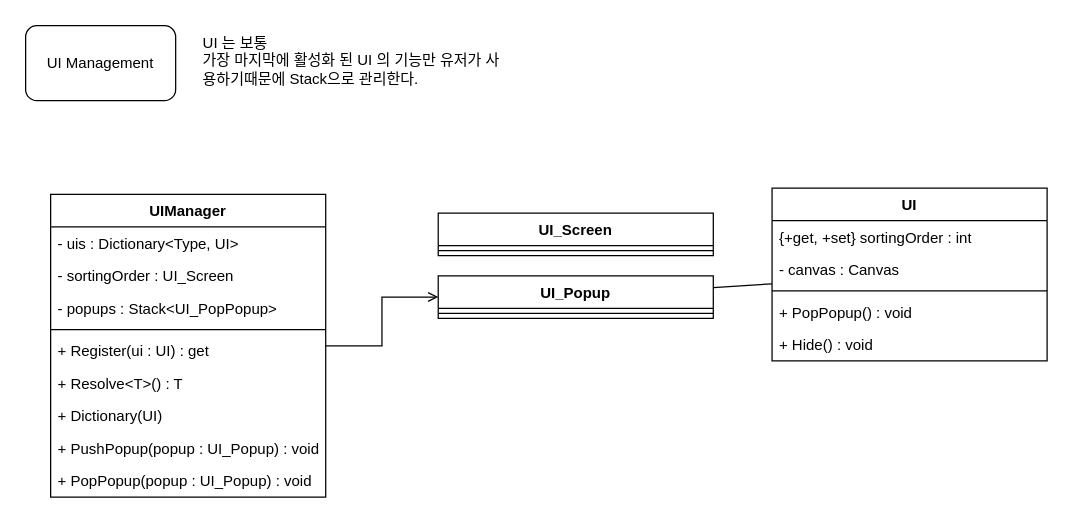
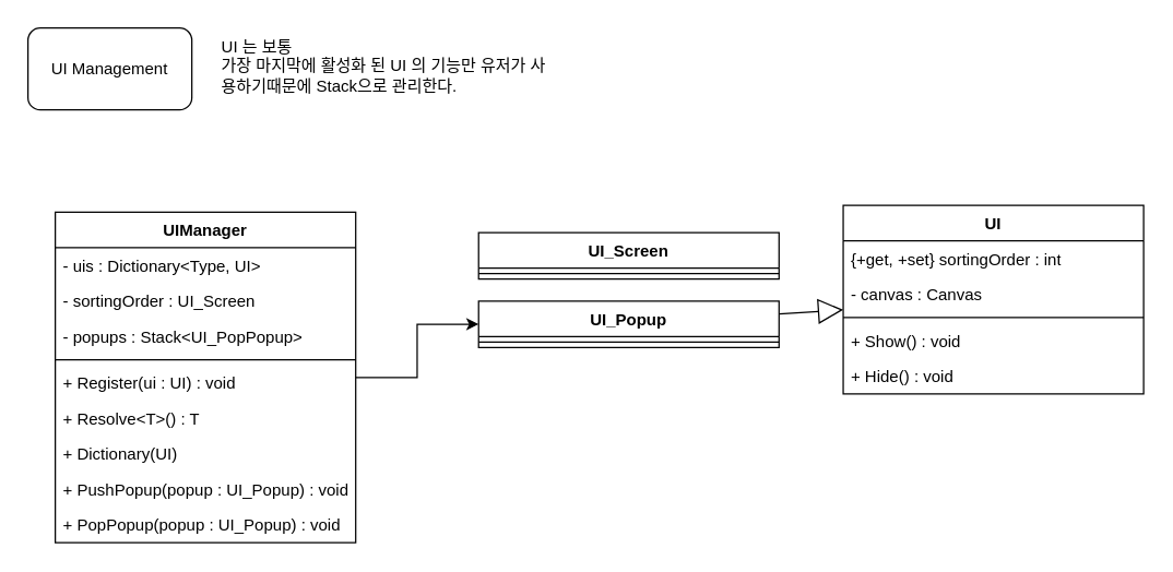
  <mxCell id="0" />
  <mxCell id="1" parent="0" />
  <mxCell id="2" value="UI 는 보통&amp;nbsp;&lt;div&gt;가장 마지막에 활성화 된 UI 의 기능만 유저가 사용하기때문에 Stack으로 관리한다.&lt;/div&gt;" style="text;html=1;align=left;verticalAlign=top;whiteSpace=wrap;rounded=0;" vertex="1" parent="1"><mxGeometry x="160" y="20" width="250" height="60" as="geometry" /></mxCell>
  <mxCell id="3" value="UI Management" style="rounded=1;whiteSpace=wrap;html=1;" vertex="1" parent="1"><mxGeometry x="20" y="20" width="120" height="60" as="geometry" /></mxCell>
  <mxCell id="4" value="UI" style="swimlane;fontStyle=1;align=center;verticalAlign=top;childLayout=stackLayout;horizontal=1;startSize=26;horizontalStack=0;resizeParent=1;resizeParentMax=0;resizeLast=0;collapsible=1;marginBottom=0;whiteSpace=wrap;html=1;" vertex="1" parent="1"><mxGeometry x="617" y="150" width="220" height="138" as="geometry" /></mxCell>
  <mxCell id="5" value="{+get, +set} sortingOrder : int" style="text;strokeColor=none;fillColor=none;align=left;verticalAlign=top;spacingLeft=4;spacingRight=4;overflow=hidden;rotatable=0;points=[[0,0.5],[1,0.5]];portConstraint=eastwest;whiteSpace=wrap;html=1;" vertex="1" parent="4"><mxGeometry y="26" width="220" height="26" as="geometry" /></mxCell>
  <mxCell id="6" value="- canvas : Canvas" style="text;strokeColor=none;fillColor=none;align=left;verticalAlign=top;spacingLeft=4;spacingRight=4;overflow=hidden;rotatable=0;points=[[0,0.5],[1,0.5]];portConstraint=eastwest;whiteSpace=wrap;html=1;" vertex="1" parent="4"><mxGeometry y="52" width="220" height="26" as="geometry" /></mxCell>
  <mxCell id="7" value="" style="line;strokeWidth=1;fillColor=none;align=left;verticalAlign=middle;spacingTop=-1;spacingLeft=3;spacingRight=3;rotatable=0;labelPosition=right;points=[];portConstraint=eastwest;strokeColor=inherit;" vertex="1" parent="4"><mxGeometry y="78" width="220" height="8" as="geometry" /></mxCell>
- <mxCell id="8" value="+ PopPopup() : void" style="text;strokeColor=none;fillColor=none;align=left;verticalAlign=top;spacingLeft=4;spacingRight=4;overflow=hidden;rotatable=0;points=[[0,0.5],[1,0.5]];portConstraint=eastwest;whiteSpace=wrap;html=1;" vertex="1" parent="4"><mxGeometry y="86" width="220" height="26" as="geometry" /></mxCell>
+ <mxCell id="8" value="+ Show() : void" style="text;strokeColor=none;fillColor=none;align=left;verticalAlign=top;spacingLeft=4;spacingRight=4;overflow=hidden;rotatable=0;points=[[0,0.5],[1,0.5]];portConstraint=eastwest;whiteSpace=wrap;html=1;" vertex="1" parent="4"><mxGeometry y="86" width="220" height="26" as="geometry" /></mxCell>
  <mxCell id="9" value="+ Hide() : void" style="text;strokeColor=none;fillColor=none;align=left;verticalAlign=top;spacingLeft=4;spacingRight=4;overflow=hidden;rotatable=0;points=[[0,0.5],[1,0.5]];portConstraint=eastwest;whiteSpace=wrap;html=1;" vertex="1" parent="4"><mxGeometry y="112" width="220" height="26" as="geometry" /></mxCell>
  <mxCell id="10" value="UI_Screen" style="swimlane;fontStyle=1;align=center;verticalAlign=top;childLayout=stackLayout;horizontal=1;startSize=26;horizontalStack=0;resizeParent=1;resizeParentMax=0;resizeLast=0;collapsible=1;marginBottom=0;whiteSpace=wrap;html=1;" vertex="1" parent="1"><mxGeometry x="350" y="170" width="220" height="34" as="geometry" /></mxCell>
  <mxCell id="11" value="" style="line;strokeWidth=1;fillColor=none;align=left;verticalAlign=middle;spacingTop=-1;spacingLeft=3;spacingRight=3;rotatable=0;labelPosition=right;points=[];portConstraint=eastwest;strokeColor=inherit;" vertex="1" parent="10"><mxGeometry y="26" width="220" height="8" as="geometry" /></mxCell>
  <mxCell id="12" value="UI_Popup" style="swimlane;fontStyle=1;align=center;verticalAlign=top;childLayout=stackLayout;horizontal=1;startSize=26;horizontalStack=0;resizeParent=1;resizeParentMax=0;resizeLast=0;collapsible=1;marginBottom=0;whiteSpace=wrap;html=1;" vertex="1" parent="1"><mxGeometry x="350" y="220" width="220" height="34" as="geometry" /></mxCell>
  <mxCell id="13" value="" style="line;strokeWidth=1;fillColor=none;align=left;verticalAlign=middle;spacingTop=-1;spacingLeft=3;spacingRight=3;rotatable=0;labelPosition=right;points=[];portConstraint=eastwest;strokeColor=inherit;" vertex="1" parent="12"><mxGeometry y="26" width="220" height="8" as="geometry" /></mxCell>
- <mxCell id="14" value="" style="endArrow=none;endSize=16;endFill=0;html=1;rounded=0;" edge="1" parent="1" source="12" target="4"><mxGeometry width="160" relative="1" as="geometry"><mxPoint x="515" y="184" as="sourcePoint" /><mxPoint x="627" y="227" as="targetPoint" /></mxGeometry></mxCell>
- <mxCell id="15" style="edgeStyle=orthogonalEdgeStyle;rounded=0;orthogonalLoop=1;jettySize=auto;html=1;endArrow=open;" edge="1" parent="1" source="16" target="12"><mxGeometry relative="1" as="geometry" /></mxCell>
+ <mxCell id="14" value="" style="endArrow=block;endSize=16;endFill=0;html=1;rounded=0;" edge="1" parent="1" source="12" target="4"><mxGeometry width="160" relative="1" as="geometry"><mxPoint x="515" y="184" as="sourcePoint" /><mxPoint x="627" y="227" as="targetPoint" /></mxGeometry></mxCell>
+ <mxCell id="15" style="edgeStyle=orthogonalEdgeStyle;rounded=0;orthogonalLoop=1;jettySize=auto;html=1;" edge="1" parent="1" source="16" target="12"><mxGeometry relative="1" as="geometry" /></mxCell>
  <mxCell id="16" value="UIManager" style="swimlane;fontStyle=1;align=center;verticalAlign=top;childLayout=stackLayout;horizontal=1;startSize=26;horizontalStack=0;resizeParent=1;resizeParentMax=0;resizeLast=0;collapsible=1;marginBottom=0;whiteSpace=wrap;html=1;" vertex="1" parent="1"><mxGeometry x="40" y="155" width="220" height="242" as="geometry" /></mxCell>
  <mxCell id="17" value="- uis : Dictionary&amp;lt;Type, UI&amp;gt;&amp;nbsp;" style="text;strokeColor=none;fillColor=none;align=left;verticalAlign=top;spacingLeft=4;spacingRight=4;overflow=hidden;rotatable=0;points=[[0,0.5],[1,0.5]];portConstraint=eastwest;whiteSpace=wrap;html=1;" vertex="1" parent="16"><mxGeometry y="26" width="220" height="26" as="geometry" /></mxCell>
  <mxCell id="18" value="- sortingOrder : UI_Screen" style="text;strokeColor=none;fillColor=none;align=left;verticalAlign=top;spacingLeft=4;spacingRight=4;overflow=hidden;rotatable=0;points=[[0,0.5],[1,0.5]];portConstraint=eastwest;whiteSpace=wrap;html=1;" vertex="1" parent="16"><mxGeometry y="52" width="220" height="26" as="geometry" /></mxCell>
  <mxCell id="19" value="- popups : Stack&amp;lt;UI_PopPopup&amp;gt;" style="text;strokeColor=none;fillColor=none;align=left;verticalAlign=top;spacingLeft=4;spacingRight=4;overflow=hidden;rotatable=0;points=[[0,0.5],[1,0.5]];portConstraint=eastwest;whiteSpace=wrap;html=1;" vertex="1" parent="16"><mxGeometry y="78" width="220" height="26" as="geometry" /></mxCell>
  <mxCell id="20" value="" style="line;strokeWidth=1;fillColor=none;align=left;verticalAlign=middle;spacingTop=-1;spacingLeft=3;spacingRight=3;rotatable=0;labelPosition=right;points=[];portConstraint=eastwest;strokeColor=inherit;" vertex="1" parent="16"><mxGeometry y="104" width="220" height="8" as="geometry" /></mxCell>
- <mxCell id="21" value="+ Register(ui : UI) : get" style="text;strokeColor=none;fillColor=none;align=left;verticalAlign=top;spacingLeft=4;spacingRight=4;overflow=hidden;rotatable=0;points=[[0,0.5],[1,0.5]];portConstraint=eastwest;whiteSpace=wrap;html=1;" vertex="1" parent="16"><mxGeometry y="112" width="220" height="26" as="geometry" /></mxCell>
+ <mxCell id="21" value="+ Register(ui : UI) : void" style="text;strokeColor=none;fillColor=none;align=left;verticalAlign=top;spacingLeft=4;spacingRight=4;overflow=hidden;rotatable=0;points=[[0,0.5],[1,0.5]];portConstraint=eastwest;whiteSpace=wrap;html=1;" vertex="1" parent="16"><mxGeometry y="112" width="220" height="26" as="geometry" /></mxCell>
  <mxCell id="22" value="+ Resolve&amp;lt;T&amp;gt;() : T" style="text;strokeColor=none;fillColor=none;align=left;verticalAlign=top;spacingLeft=4;spacingRight=4;overflow=hidden;rotatable=0;points=[[0,0.5],[1,0.5]];portConstraint=eastwest;whiteSpace=wrap;html=1;" vertex="1" parent="16"><mxGeometry y="138" width="220" height="26" as="geometry" /></mxCell>
  <mxCell id="23" value="+ Dictionary(UI)" style="text;strokeColor=none;fillColor=none;align=left;verticalAlign=top;spacingLeft=4;spacingRight=4;overflow=hidden;rotatable=0;points=[[0,0.5],[1,0.5]];portConstraint=eastwest;whiteSpace=wrap;html=1;" vertex="1" parent="16"><mxGeometry y="164" width="220" height="26" as="geometry" /></mxCell>
  <mxCell id="24" value="+ PushPopup(popup : UI_Popup) : void" style="text;strokeColor=none;fillColor=none;align=left;verticalAlign=top;spacingLeft=4;spacingRight=4;overflow=hidden;rotatable=0;points=[[0,0.5],[1,0.5]];portConstraint=eastwest;whiteSpace=wrap;html=1;" vertex="1" parent="16"><mxGeometry y="190" width="220" height="26" as="geometry" /></mxCell>
  <mxCell id="25" value="+ PopPopup(popup : UI_Popup) : void" style="text;strokeColor=none;fillColor=none;align=left;verticalAlign=top;spacingLeft=4;spacingRight=4;overflow=hidden;rotatable=0;points=[[0,0.5],[1,0.5]];portConstraint=eastwest;whiteSpace=wrap;html=1;" vertex="1" parent="16"><mxGeometry y="216" width="220" height="26" as="geometry" /></mxCell>
